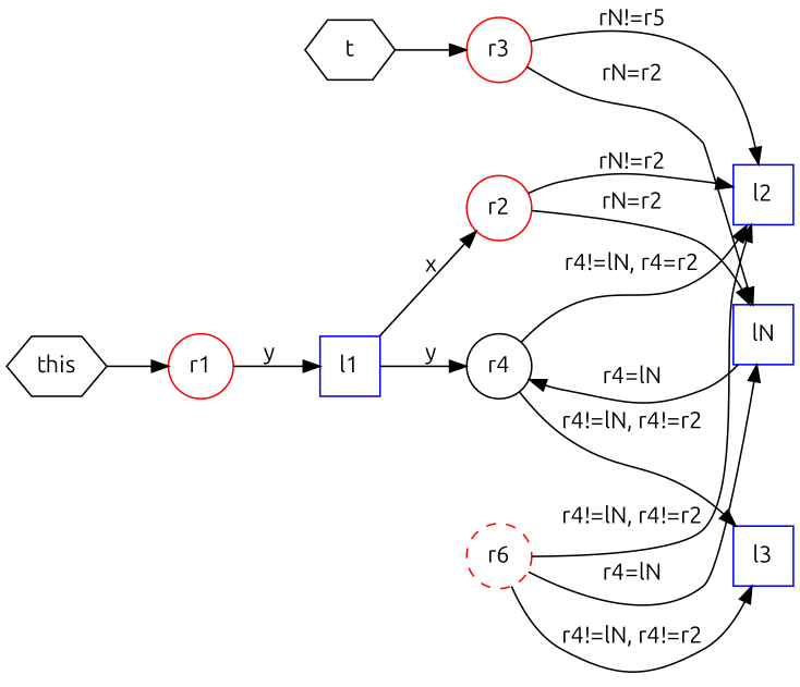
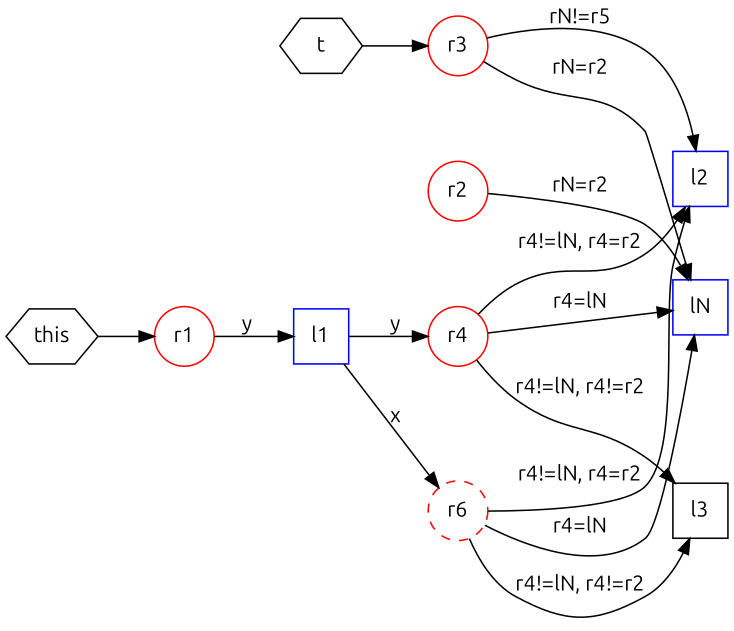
  digraph {
    fontname=Ubuntu
    rankdir=LR
    node [color=red fontname=Ubuntu shape=circle]
    edge [fontname=Ubuntu]
    n1 [label=r1]
    n2 [color=blue label=l1 shape=square]
-   n3 [color=black label=r4]
+   n3 [label=r4]
    n4 [label=r6 style=dashed]
    n5 [color=blue label=lN shape=square]
    n6 [color=blue label=l2 shape=square]
-   n7 [color=blue label=l3 shape=square]
+   n7 [color=black label=l3 shape=square]
    n8 [label=r2]
    n9 [label=r3]
    n10 [label=this shape=hexagon color=""]
    n11 [label=t shape=hexagon color=""]
    n1 -> n2 [label=y]
    n2 -> n3 [label=y]
-   n2 -> n8 [label=x]
-   n5 -> n3 [label="r4=lN"]
+   n2 -> n4 [label=x]
+   n3 -> n5 [label="r4=lN"]
    n3 -> n6 [label="r4!=lN, r4=r2"]
    n3 -> n7 [label="r4!=lN, r4!=r2"]
    n4 -> n5 [label="r4=lN"]
-   n4 -> n6 [label="r4!=lN, r4!=r2"]
+   n4 -> n6 [label="r4!=lN, r4=r2"]
    n4 -> n7 [label="r4!=lN, r4!=r2"]
    n8 -> n5 [label="rN=r2"]
-   n8 -> n6 [label="rN!=r2"]
    n9 -> n5 [label="rN=r2"]
    n9 -> n6 [label="rN!=r5"]
    n10 -> n1
    n11 -> n9
  }
